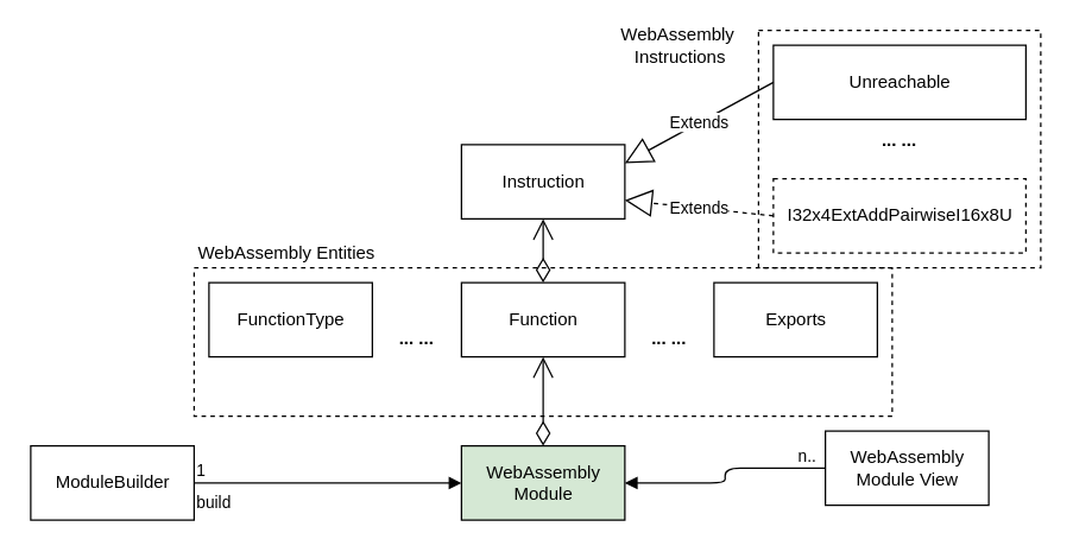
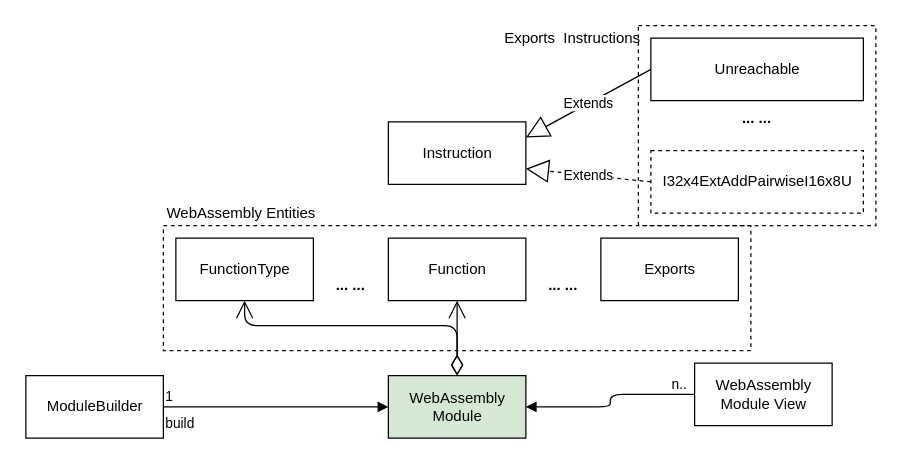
  <mxCell id="0" />
  <mxCell id="1" parent="0" />
  <mxCell id="2" value="ModuleBuilder" style="html=1;" vertex="1" parent="1"><mxGeometry x="20" y="300" width="110" height="50" as="geometry" /></mxCell>
  <mxCell id="3" value="&lt;div&gt;WebAssembly&lt;/div&gt;&lt;div&gt;Module&lt;br&gt;&lt;/div&gt;" style="html=1;fillColor=#d5e8d4;" vertex="1" parent="1"><mxGeometry x="310" y="300" width="110" height="50" as="geometry" /></mxCell>
  <mxCell id="4" value="build" style="endArrow=block;endFill=1;html=1;edgeStyle=orthogonalEdgeStyle;align=left;verticalAlign=top;exitX=1;exitY=0.5;exitDx=0;exitDy=0;entryX=0;entryY=0.5;entryDx=0;entryDy=0;" edge="1" parent="1" source="2" target="3"><mxGeometry x="-1" relative="1" as="geometry"><mxPoint x="110" y="460" as="sourcePoint" /><mxPoint x="270" y="460" as="targetPoint" /></mxGeometry></mxCell>
  <mxCell id="5" value="1" style="edgeLabel;resizable=0;html=1;align=left;verticalAlign=bottom;" connectable="0" vertex="1" parent="4"><mxGeometry x="-1" relative="1" as="geometry" /></mxCell>
  <mxCell id="6" value="FunctionType" style="html=1;" vertex="1" parent="1"><mxGeometry x="140" y="190" width="110" height="50" as="geometry" /></mxCell>
  <mxCell id="7" value="Exports" style="html=1;" vertex="1" parent="1"><mxGeometry x="480" y="190" width="110" height="50" as="geometry" /></mxCell>
  <mxCell id="8" value="&lt;div&gt;WebAssembly&lt;/div&gt;&lt;div&gt;Module View&lt;br&gt;&lt;/div&gt;" style="html=1;" vertex="1" parent="1"><mxGeometry x="555" y="290" width="110" height="50" as="geometry" /></mxCell>
+ <mxCell id="9" value="" style="endArrow=open;html=1;endSize=12;startArrow=diamondThin;startSize=14;startFill=0;edgeStyle=orthogonalEdgeStyle;align=left;verticalAlign=bottom;entryX=0.5;entryY=1;entryDx=0;entryDy=0;exitX=0.5;exitY=0;exitDx=0;exitDy=0;" edge="1" parent="1" source="3" target="6"><mxGeometry x="-1" y="3" relative="1" as="geometry"><mxPoint x="230" y="280" as="sourcePoint" /><mxPoint x="350" y="280" as="targetPoint" /><Array as="points"><mxPoint x="365" y="260" /><mxPoint x="195" y="260" /></Array></mxGeometry></mxCell>
  <mxCell id="10" value="" style="endArrow=block;endFill=1;html=1;edgeStyle=orthogonalEdgeStyle;align=left;verticalAlign=top;exitX=0;exitY=0.5;exitDx=0;exitDy=0;entryX=1;entryY=0.5;entryDx=0;entryDy=0;" edge="1" parent="1" source="8" target="3"><mxGeometry x="-1" relative="1" as="geometry"><mxPoint x="240" y="290" as="sourcePoint" /><mxPoint x="400" y="290" as="targetPoint" /></mxGeometry></mxCell>
  <mxCell id="11" value="n.." style="edgeLabel;resizable=0;html=1;align=left;verticalAlign=bottom;" connectable="0" vertex="1" parent="10"><mxGeometry x="-1" relative="1" as="geometry"><mxPoint x="-20" as="offset" /></mxGeometry></mxCell>
  <mxCell id="12" value="... ..." style="text;align=center;fontStyle=1;verticalAlign=middle;spacingLeft=3;spacingRight=3;strokeColor=none;rotatable=0;points=[[0,0.5],[1,0.5]];portConstraint=eastwest;" vertex="1" parent="1"><mxGeometry x="240" y="214" width="80" height="26" as="geometry" /></mxCell>
  <mxCell id="13" value="" style="rounded=0;whiteSpace=wrap;html=1;fillColor=none;dashed=1;" vertex="1" parent="1"><mxGeometry x="130" y="180" width="470" height="100" as="geometry" /></mxCell>
  <mxCell id="14" value="WebAssembly Entities" style="text;html=1;strokeColor=none;fillColor=none;align=center;verticalAlign=middle;whiteSpace=wrap;rounded=0;dashed=1;" vertex="1" parent="1"><mxGeometry x="130" y="160" width="125" height="20" as="geometry" /></mxCell>
  <mxCell id="15" value="Function" style="html=1;" vertex="1" parent="1"><mxGeometry x="310" y="190" width="110" height="50" as="geometry" /></mxCell>
  <mxCell id="16" value="" style="endArrow=open;html=1;endSize=12;startArrow=diamondThin;startSize=14;startFill=0;edgeStyle=orthogonalEdgeStyle;align=left;verticalAlign=bottom;exitX=0.5;exitY=0;exitDx=0;exitDy=0;entryX=0.5;entryY=1;entryDx=0;entryDy=0;" edge="1" parent="1" source="3" target="15"><mxGeometry x="-1" y="3" relative="1" as="geometry"><mxPoint x="180" y="390" as="sourcePoint" /><mxPoint x="340" y="390" as="targetPoint" /></mxGeometry></mxCell>
  <mxCell id="17" value="... ..." style="text;align=center;fontStyle=1;verticalAlign=middle;spacingLeft=3;spacingRight=3;strokeColor=none;rotatable=0;points=[[0,0.5],[1,0.5]];portConstraint=eastwest;" vertex="1" parent="1"><mxGeometry x="410" y="214" width="80" height="26" as="geometry" /></mxCell>
  <mxCell id="18" value="Instruction" style="html=1;" vertex="1" parent="1"><mxGeometry x="310" y="97" width="110" height="50" as="geometry" /></mxCell>
- <mxCell id="19" value="" style="endArrow=open;html=1;endSize=12;startArrow=diamondThin;startSize=14;startFill=0;edgeStyle=orthogonalEdgeStyle;align=left;verticalAlign=bottom;exitX=0.5;exitY=0;exitDx=0;exitDy=0;entryX=0.5;entryY=1;entryDx=0;entryDy=0;" edge="1" parent="1" source="15" target="18"><mxGeometry x="-1" y="3" relative="1" as="geometry"><mxPoint x="375" y="310" as="sourcePoint" /><mxPoint x="375" y="250" as="targetPoint" /></mxGeometry></mxCell>
  <mxCell id="20" value="Unreachable" style="html=1;fillColor=none;" vertex="1" parent="1"><mxGeometry x="520" y="30" width="170" height="50" as="geometry" /></mxCell>
  <mxCell id="21" value="... ..." style="text;align=center;fontStyle=1;verticalAlign=middle;spacingLeft=3;spacingRight=3;strokeColor=none;rotatable=0;points=[[0,0.5],[1,0.5]];portConstraint=eastwest;" vertex="1" parent="1"><mxGeometry x="565" y="80" width="80" height="26" as="geometry" /></mxCell>
  <mxCell id="22" value="I32x4ExtAddPairwiseI16x8U" style="html=1;fillColor=none;dashed=1;" vertex="1" parent="1"><mxGeometry x="520" y="120" width="170" height="50" as="geometry" /></mxCell>
  <mxCell id="23" value="Extends" style="endArrow=block;endSize=16;endFill=0;html=1;entryX=1;entryY=0.25;entryDx=0;entryDy=0;" edge="1" parent="1" target="18"><mxGeometry width="160" relative="1" as="geometry"><mxPoint x="520" y="55" as="sourcePoint" /><mxPoint x="470" y="64.66" as="targetPoint" /></mxGeometry></mxCell>
  <mxCell id="24" value="Extends" style="endArrow=block;endSize=16;endFill=0;html=1;entryX=1;entryY=0.75;entryDx=0;entryDy=0;exitX=0;exitY=0.5;exitDx=0;exitDy=0;dashed=1;" edge="1" parent="1" source="22" target="18"><mxGeometry width="160" relative="1" as="geometry"><mxPoint x="530" y="95.446" as="sourcePoint" /><mxPoint x="430" y="119.5" as="targetPoint" /></mxGeometry></mxCell>
  <mxCell id="25" value="" style="rounded=0;whiteSpace=wrap;html=1;fillColor=none;dashed=1;" vertex="1" parent="1"><mxGeometry x="510" y="20" width="190" height="160" as="geometry" /></mxCell>
- <mxCell id="26" value="&lt;div&gt;WebAssembly&amp;nbsp; Instructions&lt;br&gt;&lt;/div&gt;" style="text;html=1;strokeColor=none;fillColor=none;align=center;verticalAlign=middle;whiteSpace=wrap;rounded=0;dashed=1;" vertex="1" parent="1"><mxGeometry x="395" y="20" width="125" height="20" as="geometry" /></mxCell>
+ <mxCell id="26" value="&lt;div&gt;Exports&amp;nbsp; Instructions&lt;br&gt;&lt;/div&gt;" style="text;html=1;strokeColor=none;fillColor=none;align=center;verticalAlign=middle;whiteSpace=wrap;rounded=0;dashed=1;" vertex="1" parent="1"><mxGeometry x="395" y="20" width="125" height="20" as="geometry" /></mxCell>
